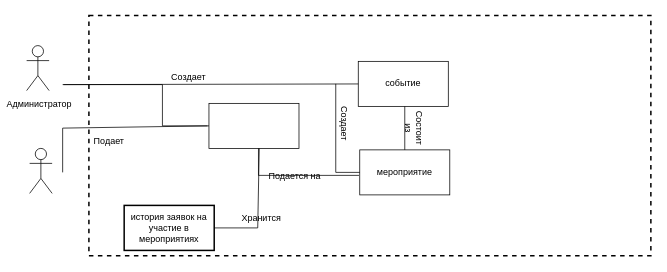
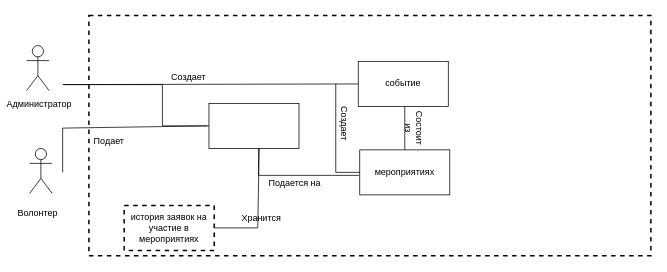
  <mxCell id="0" />
  <mxCell id="1" parent="0" />
  <mxCell id="2" value="Actor" style="shape=umlActor;verticalLabelPosition=bottom;verticalAlign=top;html=1;outlineConnect=0;labelPosition=center;align=center;textOpacity=0;" parent="1" vertex="1"><mxGeometry x="35" y="60" width="30" height="60" as="geometry" /></mxCell>
  <mxCell id="3" value="Actor" style="shape=umlActor;verticalLabelPosition=bottom;verticalAlign=top;html=1;outlineConnect=0;textOpacity=0;" parent="1" vertex="1"><mxGeometry x="39" y="197" width="30" height="60" as="geometry" /></mxCell>
  <mxCell id="4" value="" style="rounded=0;whiteSpace=wrap;html=1;dashed=1;strokeWidth=2;" parent="1" vertex="1"><mxGeometry x="118" y="20" width="749" height="320" as="geometry" /></mxCell>
  <mxCell id="5" value="событие" style="rounded=0;whiteSpace=wrap;html=1;" parent="1" vertex="1"><mxGeometry x="477" y="81" width="120" height="60" as="geometry" /></mxCell>
- <mxCell id="6" value="мероприятие" style="rounded=0;whiteSpace=wrap;html=1;" parent="1" vertex="1"><mxGeometry x="479" y="199" width="120" height="60" as="geometry" /></mxCell>
+ <mxCell id="6" value="мероприятиях" style="rounded=0;whiteSpace=wrap;html=1;" parent="1" vertex="1"><mxGeometry x="479" y="199" width="120" height="60" as="geometry" /></mxCell>
  <mxCell id="7" value="Администратор" style="text;html=1;align=center;verticalAlign=middle;whiteSpace=wrap;rounded=0;" parent="1" vertex="1"><mxGeometry x="22" y="123" width="60" height="30" as="geometry" /></mxCell>
+ <mxCell id="8" value="Волонтер" style="text;html=1;align=center;verticalAlign=middle;whiteSpace=wrap;rounded=0;" parent="1" vertex="1"><mxGeometry x="20" y="268" width="60" height="30" as="geometry" /></mxCell>
  <mxCell id="9" value="" style="endArrow=none;html=1;rounded=0;exitX=0.5;exitY=0;exitDx=0;exitDy=0;" parent="1" source="6" edge="1"><mxGeometry width="50" height="50" relative="1" as="geometry"><mxPoint x="562" y="176" as="sourcePoint" /><mxPoint x="539" y="141" as="targetPoint" /></mxGeometry></mxCell>
  <mxCell id="10" value="Состоит из" style="text;html=1;align=center;verticalAlign=middle;whiteSpace=wrap;rounded=0;rotation=90;" parent="1" vertex="1"><mxGeometry x="522" y="155" width="60" height="30" as="geometry" /></mxCell>
- <mxCell id="11" value="история заявок на участие в мероприятиях" style="rounded=0;whiteSpace=wrap;html=1;dashed=0;strokeWidth=2;" parent="1" vertex="1"><mxGeometry x="165" y="273" width="120" height="60" as="geometry" /></mxCell>
+ <mxCell id="11" value="история заявок на участие в мероприятиях" style="rounded=0;whiteSpace=wrap;html=1;dashed=1;strokeWidth=2;" parent="1" vertex="1"><mxGeometry x="165" y="273" width="120" height="60" as="geometry" /></mxCell>
  <mxCell id="12" value="Создает" style="text;html=1;align=center;verticalAlign=middle;whiteSpace=wrap;rounded=0;" parent="1" vertex="1"><mxGeometry x="221" y="88" width="60" height="30" as="geometry" /></mxCell>
  <mxCell id="13" value="" style="endArrow=none;html=1;rounded=0;" parent="1" target="5" edge="1"><mxGeometry width="50" height="50" relative="1" as="geometry"><mxPoint x="83" y="112" as="sourcePoint" /><mxPoint x="185" y="105" as="targetPoint" /></mxGeometry></mxCell>
  <mxCell id="14" value="Создает" style="text;html=1;align=center;verticalAlign=middle;whiteSpace=wrap;rounded=0;rotation=90;" parent="1" vertex="1"><mxGeometry x="428" y="149" width="60" height="30" as="geometry" /></mxCell>
  <mxCell id="15" value="" style="rounded=0;whiteSpace=wrap;html=1;" parent="1" vertex="1"><mxGeometry x="278" y="137" width="120" height="60" as="geometry" /></mxCell>
  <mxCell id="16" value="" style="endArrow=none;html=1;rounded=0;entryX=0;entryY=0.5;entryDx=0;entryDy=0;" parent="1" target="15" edge="1"><mxGeometry width="50" height="50" relative="1" as="geometry"><mxPoint x="83" y="229" as="sourcePoint" /><mxPoint x="133" y="179" as="targetPoint" /><Array as="points"><mxPoint x="83" y="170" /></Array></mxGeometry></mxCell>
  <mxCell id="17" value="Подает" style="text;html=1;align=center;verticalAlign=middle;whiteSpace=wrap;rounded=0;" parent="1" vertex="1"><mxGeometry x="115" y="172" width="60" height="30" as="geometry" /></mxCell>
  <mxCell id="18" value="" style="endArrow=none;html=1;rounded=0;" parent="1" edge="1"><mxGeometry width="50" height="50" relative="1" as="geometry"><mxPoint x="478" y="233" as="sourcePoint" /><mxPoint x="344" y="197" as="targetPoint" /><Array as="points"><mxPoint x="344" y="233" /></Array></mxGeometry></mxCell>
- <mxCell id="19" value="Подается на" style="text;html=1;align=center;verticalAlign=middle;whiteSpace=wrap;rounded=0;" parent="1" vertex="1"><mxGeometry x="351" y="219" width="83" height="30" as="geometry" /></mxCell>
+ <mxCell id="19" value="Подается на" style="text;html=1;align=center;verticalAlign=middle;whiteSpace=wrap;rounded=0;" parent="1" vertex="1"><mxGeometry x="351" y="229" width="83" height="30" as="geometry" /></mxCell>
  <mxCell id="20" value="" style="endArrow=none;html=1;rounded=0;exitX=0;exitY=0.5;exitDx=0;exitDy=0;" parent="1" source="6" edge="1"><mxGeometry width="50" height="50" relative="1" as="geometry"><mxPoint x="397" y="161" as="sourcePoint" /><mxPoint x="447" y="111" as="targetPoint" /><Array as="points"><mxPoint x="447" y="229" /></Array></mxGeometry></mxCell>
  <mxCell id="21" value="" style="endArrow=none;html=1;rounded=0;exitX=1;exitY=0.5;exitDx=0;exitDy=0;" parent="1" source="11" edge="1"><mxGeometry width="50" height="50" relative="1" as="geometry"><mxPoint x="295" y="247" as="sourcePoint" /><mxPoint x="345" y="197" as="targetPoint" /><Array as="points"><mxPoint x="343" y="303" /></Array></mxGeometry></mxCell>
  <mxCell id="22" value="Хранится" style="text;html=1;align=center;verticalAlign=middle;whiteSpace=wrap;rounded=0;" parent="1" vertex="1"><mxGeometry x="318" y="275" width="60" height="30" as="geometry" /></mxCell>
  <mxCell id="23" value="" style="endArrow=none;html=1;rounded=0;" parent="1" edge="1"><mxGeometry width="50" height="50" relative="1" as="geometry"><mxPoint x="84" y="112" as="sourcePoint" /><mxPoint x="276" y="167" as="targetPoint" /><Array as="points"><mxPoint x="216" y="112" /><mxPoint x="216" y="167" /></Array></mxGeometry></mxCell>
